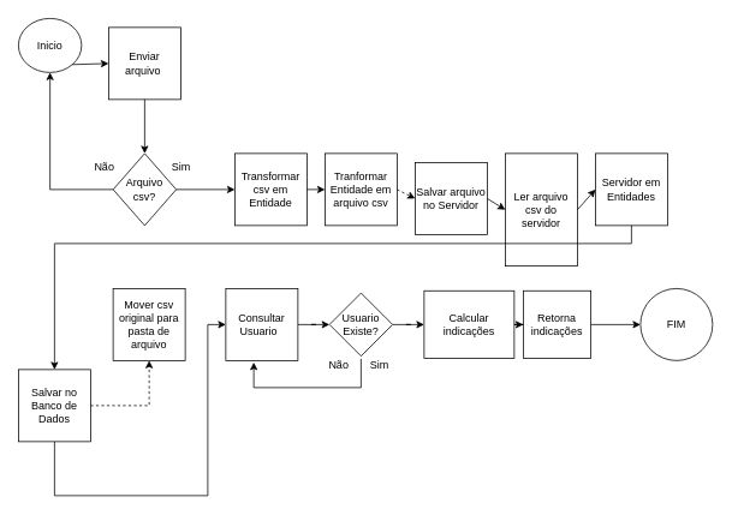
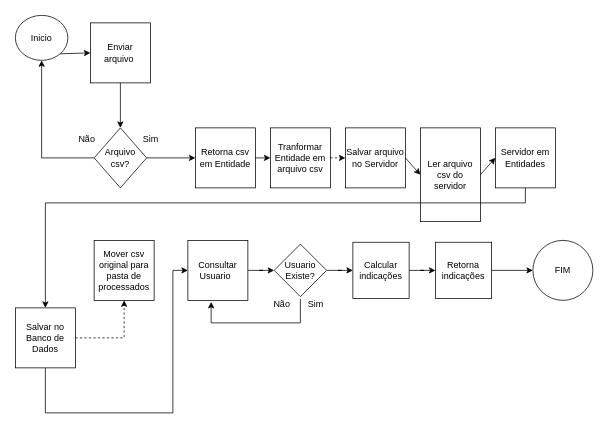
  <mxCell id="0" />
  <mxCell id="1" parent="0" />
  <mxCell id="2" value="Inicio" style="ellipse;whiteSpace=wrap;html=1;" vertex="1" parent="1"><mxGeometry x="20" width="70" height="60" as="geometry" y="20" /></mxCell>
  <mxCell id="3" value="Enviar arquivo&amp;nbsp;" style="whiteSpace=wrap;html=1;aspect=fixed;" vertex="1" parent="1"><mxGeometry x="120" y="30" width="80" height="80" as="geometry" /></mxCell>
  <mxCell id="4" value="" style="endArrow=classic;html=1;rounded=0;entryX=0;entryY=0.5;entryDx=0;entryDy=0;exitX=1;exitY=1;exitDx=0;exitDy=0;" edge="1" parent="1" source="2" target="3"><mxGeometry width="50" height="50" relative="1" as="geometry"><mxPoint x="390" y="280" as="sourcePoint" /><mxPoint x="440" y="230" as="targetPoint" /><Array as="points" /></mxGeometry></mxCell>
  <mxCell id="5" value="Arquivo csv?" style="rhombus;whiteSpace=wrap;html=1;" vertex="1" parent="1"><mxGeometry x="125" y="170" width="70" height="80" as="geometry" /></mxCell>
  <mxCell id="6" value="" style="endArrow=classic;html=1;rounded=0;exitX=0.5;exitY=1;exitDx=0;exitDy=0;entryX=0.5;entryY=0;entryDx=0;entryDy=0;" edge="1" parent="1" source="3" target="5"><mxGeometry width="50" height="50" relative="1" as="geometry"><mxPoint x="390" y="280" as="sourcePoint" /><mxPoint x="440" y="230" as="targetPoint" /></mxGeometry></mxCell>
  <mxCell id="7" value="Não" style="text;html=1;align=center;verticalAlign=middle;resizable=0;points=[];autosize=1;strokeColor=none;fillColor=none;" vertex="1" parent="1"><mxGeometry x="90" y="170" width="50" height="30" as="geometry" /></mxCell>
  <mxCell id="8" value="Sim" style="text;html=1;align=center;verticalAlign=middle;resizable=0;points=[];autosize=1;strokeColor=none;fillColor=none;" vertex="1" parent="1"><mxGeometry x="180" y="170" width="40" height="30" as="geometry" /></mxCell>
  <mxCell id="9" value="" style="endArrow=classic;html=1;rounded=0;exitX=0;exitY=0.5;exitDx=0;exitDy=0;entryX=0.5;entryY=1;entryDx=0;entryDy=0;" edge="1" parent="1" source="5" target="2"><mxGeometry width="50" height="50" relative="1" as="geometry"><mxPoint x="390" y="280" as="sourcePoint" /><mxPoint x="60" y="205" as="targetPoint" /><Array as="points"><mxPoint x="55" y="210" /></Array></mxGeometry></mxCell>
- <mxCell id="10" value="Salvar arquivo no Servidor" style="whiteSpace=wrap;html=1;aspect=fixed;" vertex="1" parent="1"><mxGeometry x="460" y="180" width="80" height="80" as="geometry" /></mxCell>
+ <mxCell id="10" value="Salvar arquivo no Servidor" style="whiteSpace=wrap;html=1;aspect=fixed;" vertex="1" parent="1"><mxGeometry x="460" y="170" width="80" height="80" as="geometry" /></mxCell>
  <mxCell id="11" value="" style="endArrow=classic;html=1;rounded=0;exitX=1;exitY=0.5;exitDx=0;exitDy=0;" edge="1" parent="1" source="5"><mxGeometry width="50" height="50" relative="1" as="geometry"><mxPoint x="390" y="280" as="sourcePoint" /><mxPoint x="260" y="210" as="targetPoint" /></mxGeometry></mxCell>
  <mxCell id="12" value="Servidor em Entidades" style="whiteSpace=wrap;html=1;aspect=fixed;" vertex="1" parent="1"><mxGeometry x="660" y="170" width="80" height="80" as="geometry" /></mxCell>
  <mxCell id="13" value="" style="edgeStyle=orthogonalEdgeStyle;rounded=0;orthogonalLoop=1;jettySize=auto;html=1;exitX=0.5;exitY=1;exitDx=0;exitDy=0;entryX=0;entryY=0.5;entryDx=0;entryDy=0;" edge="1" parent="1" source="15" target="25"><mxGeometry relative="1" as="geometry"><Array as="points"><mxPoint x="60" y="550" /><mxPoint x="230" y="550" /><mxPoint x="230" y="360" /></Array></mxGeometry></mxCell>
  <mxCell id="14" value="" style="edgeStyle=orthogonalEdgeStyle;rounded=0;orthogonalLoop=1;jettySize=auto;html=1;dashed=1;" edge="1" parent="1" source="15" target="35"><mxGeometry relative="1" as="geometry" /></mxCell>
  <mxCell id="15" value="Salvar no Banco de Dados" style="whiteSpace=wrap;html=1;aspect=fixed;" vertex="1" parent="1"><mxGeometry x="20" y="410" width="80" height="80" as="geometry" /></mxCell>
- <mxCell id="16" value="Transformar csv em Entidade" style="whiteSpace=wrap;html=1;aspect=fixed;" vertex="1" parent="1"><mxGeometry x="260" y="170" width="80" height="80" as="geometry" /></mxCell>
+ <mxCell id="16" value="Retorna csv em Entidade" style="whiteSpace=wrap;html=1;aspect=fixed;" vertex="1" parent="1"><mxGeometry x="260" y="170" width="80" height="80" as="geometry" /></mxCell>
  <mxCell id="17" value="Tranformar Entidade em arquivo csv" style="whiteSpace=wrap;html=1;aspect=fixed;" vertex="1" parent="1"><mxGeometry x="360" y="170" width="80" height="80" as="geometry" /></mxCell>
  <mxCell id="18" value="Ler arquivo csv do servidor" style="whiteSpace=wrap;html=1;aspect=fixed;" vertex="1" parent="1"><mxGeometry x="560" y="170" width="80" height="125" as="geometry" /></mxCell>
  <mxCell id="19" value="" style="endArrow=classic;html=1;rounded=0;exitX=1;exitY=0.5;exitDx=0;exitDy=0;entryX=0;entryY=0.5;entryDx=0;entryDy=0;" edge="1" parent="1" source="16" target="17"><mxGeometry width="50" height="50" relative="1" as="geometry"><mxPoint x="390" y="200" as="sourcePoint" /><mxPoint x="440" y="150" as="targetPoint" /></mxGeometry></mxCell>
  <mxCell id="20" value="" style="endArrow=classic;html=1;rounded=0;entryX=0;entryY=0.5;entryDx=0;entryDy=0;exitX=1;exitY=0.5;exitDx=0;exitDy=0;dashed=1;" edge="1" parent="1" source="17" target="10"><mxGeometry width="50" height="50" relative="1" as="geometry"><mxPoint x="350" y="220" as="sourcePoint" /><mxPoint x="370" y="220" as="targetPoint" /><Array as="points" /></mxGeometry></mxCell>
  <mxCell id="21" value="" style="edgeStyle=none;orthogonalLoop=1;jettySize=auto;html=1;rounded=0;entryX=0;entryY=0.5;entryDx=0;entryDy=0;exitX=1;exitY=0.5;exitDx=0;exitDy=0;" edge="1" parent="1" source="10" target="18"><mxGeometry width="100" relative="1" as="geometry"><mxPoint x="440" y="330" as="sourcePoint" /><mxPoint x="540" y="330" as="targetPoint" /><Array as="points" /></mxGeometry></mxCell>
  <mxCell id="22" value="" style="edgeStyle=none;orthogonalLoop=1;jettySize=auto;html=1;rounded=0;entryX=0;entryY=0.5;entryDx=0;entryDy=0;exitX=1;exitY=0.5;exitDx=0;exitDy=0;" edge="1" parent="1" source="18" target="12"><mxGeometry width="100" relative="1" as="geometry"><mxPoint x="550" y="220" as="sourcePoint" /><mxPoint x="570" y="220" as="targetPoint" /><Array as="points" /></mxGeometry></mxCell>
  <mxCell id="23" value="" style="endArrow=classic;html=1;rounded=0;entryX=0.5;entryY=0;entryDx=0;entryDy=0;exitX=0.5;exitY=1;exitDx=0;exitDy=0;" edge="1" parent="1" source="12" target="15"><mxGeometry width="50" height="50" relative="1" as="geometry"><mxPoint x="390" y="200" as="sourcePoint" /><mxPoint x="440" y="150" as="targetPoint" /><Array as="points"><mxPoint x="700" y="270" /><mxPoint x="60" y="270" /></Array></mxGeometry></mxCell>
  <mxCell id="24" style="edgeStyle=orthogonalEdgeStyle;rounded=0;orthogonalLoop=1;jettySize=auto;html=1;entryX=0;entryY=0.5;entryDx=0;entryDy=0;" edge="1" parent="1" source="25" target="27"><mxGeometry relative="1" as="geometry"><mxPoint x="280" y="350" as="targetPoint" /></mxGeometry></mxCell>
  <mxCell id="25" value="Consultar&lt;br&gt;Usuario&amp;nbsp;&amp;nbsp;" style="whiteSpace=wrap;html=1;aspect=fixed;" vertex="1" parent="1"><mxGeometry x="250" y="320" width="80" height="80" as="geometry" /></mxCell>
  <mxCell id="26" style="edgeStyle=orthogonalEdgeStyle;rounded=0;orthogonalLoop=1;jettySize=auto;html=1;" edge="1" parent="1" source="27" target="30"><mxGeometry relative="1" as="geometry" /></mxCell>
  <mxCell id="27" value="Usuario Existe?" style="rhombus;whiteSpace=wrap;html=1;" vertex="1" parent="1"><mxGeometry x="365" y="325" width="70" height="70" as="geometry" /></mxCell>
  <mxCell id="28" value="Sim" style="text;html=1;align=center;verticalAlign=middle;resizable=0;points=[];autosize=1;strokeColor=none;fillColor=none;" vertex="1" parent="1"><mxGeometry x="400" y="390" width="40" height="30" as="geometry" /></mxCell>
  <mxCell id="29" value="" style="edgeStyle=orthogonalEdgeStyle;rounded=0;orthogonalLoop=1;jettySize=auto;html=1;" edge="1" parent="1" source="30" target="33"><mxGeometry relative="1" as="geometry" /></mxCell>
- <mxCell id="30" value="Calcular indicações" style="whiteSpace=wrap;html=1;aspect=fixed;" vertex="1" parent="1"><mxGeometry x="470" y="322.5" width="100" height="75" as="geometry" /></mxCell>
+ <mxCell id="30" value="Calcular indicações" style="whiteSpace=wrap;html=1;aspect=fixed;" vertex="1" parent="1"><mxGeometry x="470" y="322.5" width="75" height="75" as="geometry" /></mxCell>
  <mxCell id="31" value="" style="endArrow=classic;html=1;rounded=0;exitX=1;exitY=0.267;exitDx=0;exitDy=0;exitPerimeter=0;entryX=0.388;entryY=1.025;entryDx=0;entryDy=0;entryPerimeter=0;" edge="1" parent="1" source="36" target="25"><mxGeometry width="50" height="50" relative="1" as="geometry"><mxPoint x="390" y="390" as="sourcePoint" /><mxPoint x="390" y="350" as="targetPoint" /><Array as="points"><mxPoint x="400" y="430" /><mxPoint x="281" y="430" /></Array></mxGeometry></mxCell>
  <mxCell id="32" value="" style="edgeStyle=orthogonalEdgeStyle;rounded=0;orthogonalLoop=1;jettySize=auto;html=1;" edge="1" parent="1" source="33" target="34"><mxGeometry relative="1" as="geometry" /></mxCell>
  <mxCell id="33" value="Retorna indicações" style="whiteSpace=wrap;html=1;aspect=fixed;" vertex="1" parent="1"><mxGeometry x="580" y="322.5" width="75" height="75" as="geometry" /></mxCell>
  <mxCell id="34" value="FIM" style="ellipse;whiteSpace=wrap;html=1;" vertex="1" parent="1"><mxGeometry x="710" y="320" width="80" height="80" as="geometry" /></mxCell>
- <mxCell id="35" value="Mover csv original para pasta de arquivo" style="whiteSpace=wrap;html=1;aspect=fixed;" vertex="1" parent="1"><mxGeometry x="125" y="320" width="80" height="80" as="geometry" /></mxCell>
+ <mxCell id="35" value="Mover csv original para pasta de processados" style="whiteSpace=wrap;html=1;aspect=fixed;" vertex="1" parent="1"><mxGeometry x="125" y="320" width="80" height="80" as="geometry" /></mxCell>
  <mxCell id="36" value="Não" style="text;html=1;align=center;verticalAlign=middle;resizable=0;points=[];autosize=1;strokeColor=none;fillColor=none;" vertex="1" parent="1"><mxGeometry x="350" y="390" width="50" height="30" as="geometry" /></mxCell>
